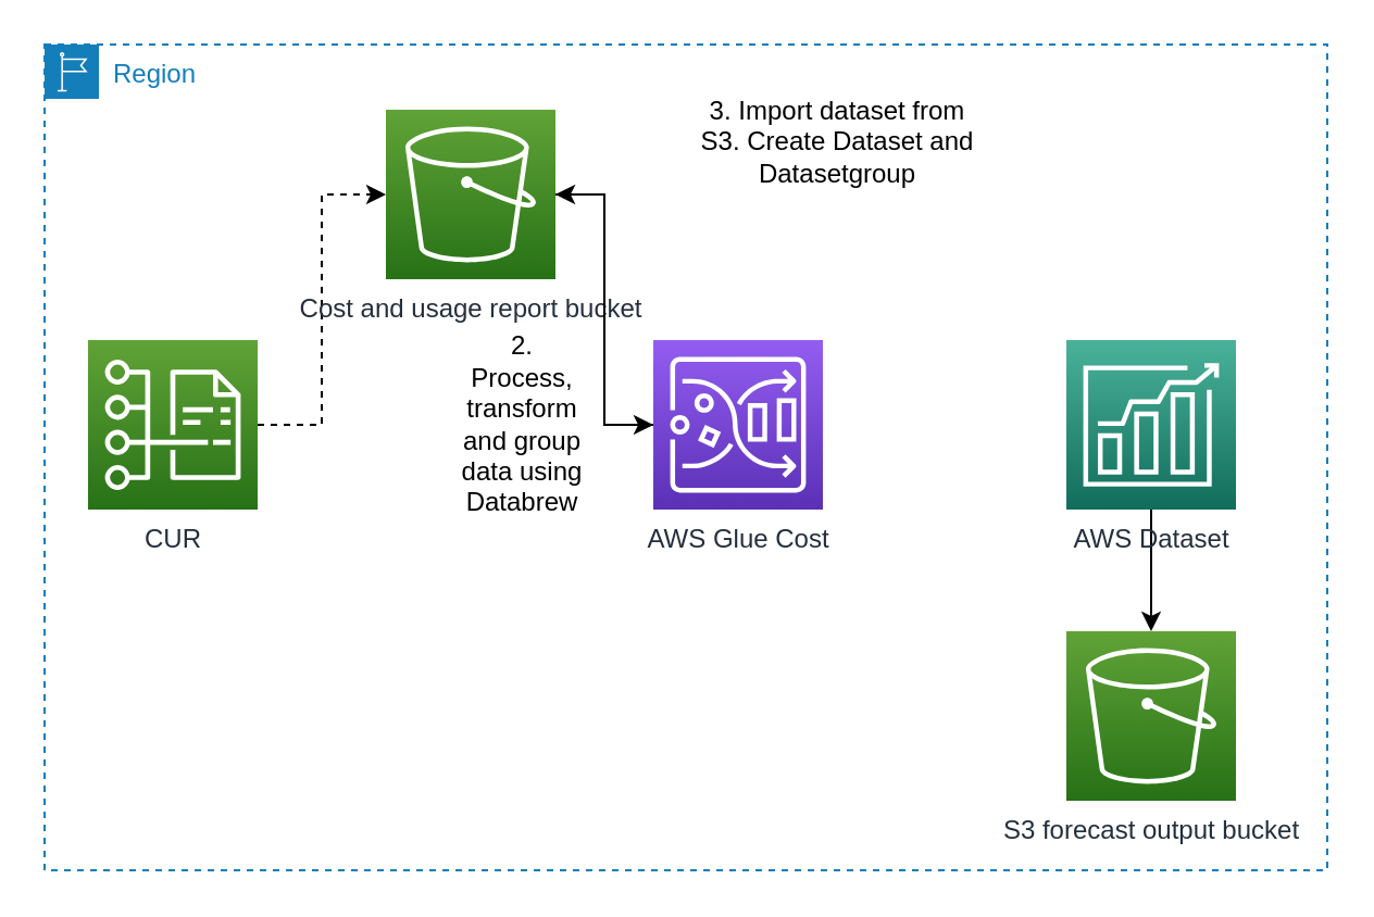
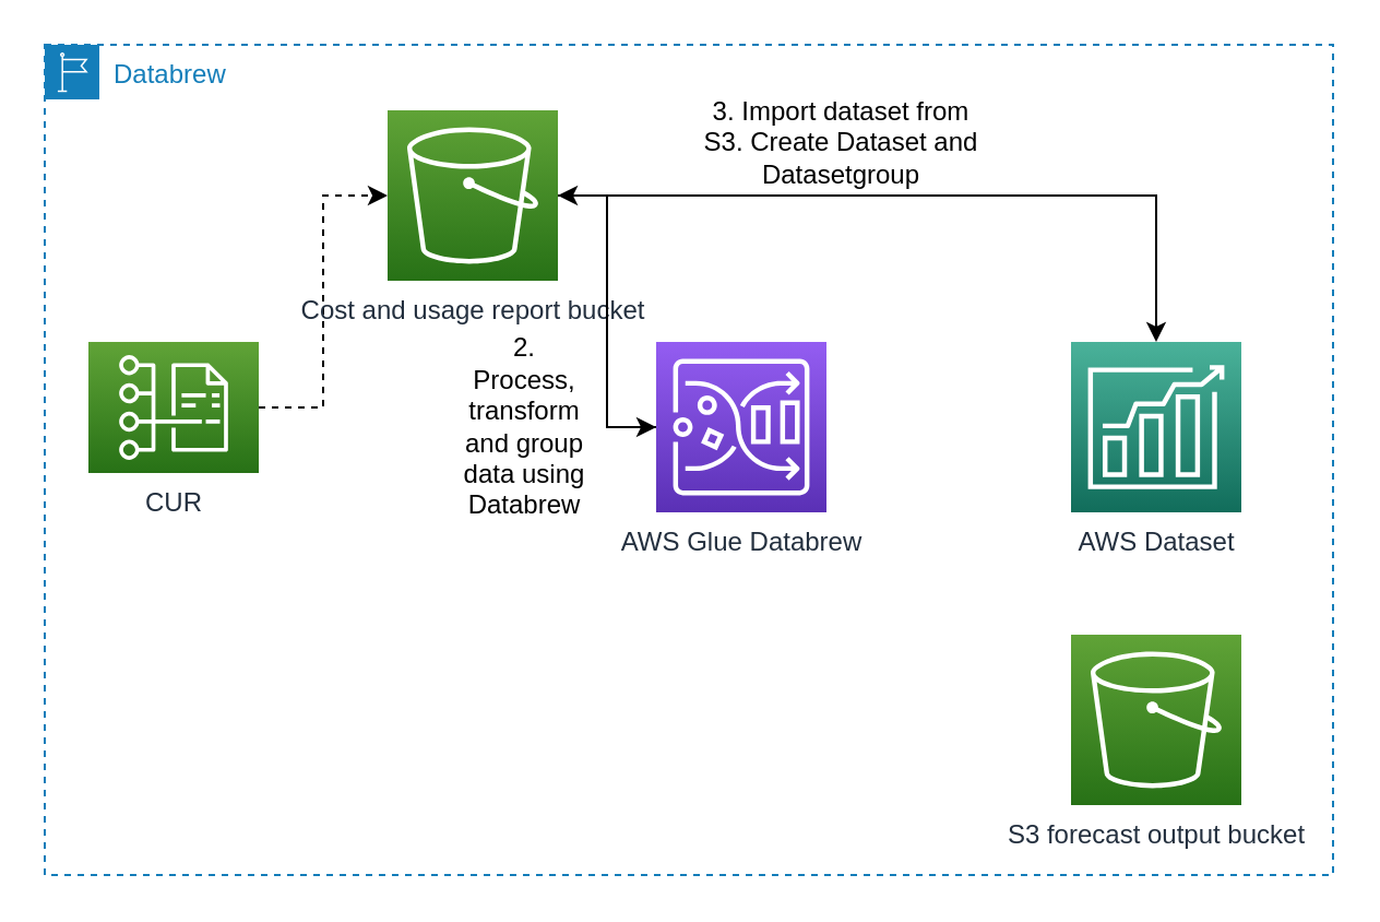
  <mxCell id="0" />
  <mxCell id="1" parent="0" />
- <mxCell id="2" value="Region" style="points=[[0,0],[0.25,0],[0.5,0],[0.75,0],[1,0],[1,0.25],[1,0.5],[1,0.75],[1,1],[0.75,1],[0.5,1],[0.25,1],[0,1],[0,0.75],[0,0.5],[0,0.25]];outlineConnect=0;gradientColor=none;html=1;whiteSpace=wrap;fontSize=12;fontStyle=0;shape=mxgraph.aws4.group;grIcon=mxgraph.aws4.group_region;strokeColor=#147EBA;fillColor=none;verticalAlign=top;align=left;spacingLeft=30;fontColor=#147EBA;dashed=1;" vertex="1" parent="1"><mxGeometry x="20" y="20" width="590" height="380" as="geometry" /></mxCell>
+ <mxCell id="2" value="Databrew" style="points=[[0,0],[0.25,0],[0.5,0],[0.75,0],[1,0],[1,0.25],[1,0.5],[1,0.75],[1,1],[0.75,1],[0.5,1],[0.25,1],[0,1],[0,0.75],[0,0.5],[0,0.25]];outlineConnect=0;gradientColor=none;html=1;whiteSpace=wrap;fontSize=12;fontStyle=0;shape=mxgraph.aws4.group;grIcon=mxgraph.aws4.group_region;strokeColor=#147EBA;fillColor=none;verticalAlign=top;align=left;spacingLeft=30;fontColor=#147EBA;dashed=1;" vertex="1" parent="1"><mxGeometry x="20" y="20" width="590" height="380" as="geometry" /></mxCell>
  <mxCell id="3" style="edgeStyle=orthogonalEdgeStyle;rounded=0;orthogonalLoop=1;jettySize=auto;html=1;entryX=0;entryY=0.5;entryDx=0;entryDy=0;entryPerimeter=0;dashed=1;" edge="1" parent="1" source="4" target="7"><mxGeometry relative="1" as="geometry" /></mxCell>
- <mxCell id="4" value="CUR" style="sketch=0;points=[[0,0,0],[0.25,0,0],[0.5,0,0],[0.75,0,0],[1,0,0],[0,1,0],[0.25,1,0],[0.5,1,0],[0.75,1,0],[1,1,0],[0,0.25,0],[0,0.5,0],[0,0.75,0],[1,0.25,0],[1,0.5,0],[1,0.75,0]];outlineConnect=0;fontColor=#232F3E;gradientColor=#60A337;gradientDirection=north;fillColor=#277116;strokeColor=#ffffff;dashed=0;verticalLabelPosition=bottom;verticalAlign=top;align=center;html=1;fontSize=12;fontStyle=0;aspect=fixed;shape=mxgraph.aws4.resourceIcon;resIcon=mxgraph.aws4.cost_and_usage_report;" vertex="1" parent="1"><mxGeometry x="40" y="156" width="78" height="78" as="geometry" /></mxCell>
+ <mxCell id="4" value="CUR" style="sketch=0;points=[[0,0,0],[0.25,0,0],[0.5,0,0],[0.75,0,0],[1,0,0],[0,1,0],[0.25,1,0],[0.5,1,0],[0.75,1,0],[1,1,0],[0,0.25,0],[0,0.5,0],[0,0.75,0],[1,0.25,0],[1,0.5,0],[1,0.75,0]];outlineConnect=0;fontColor=#232F3E;gradientColor=#60A337;gradientDirection=north;fillColor=#277116;strokeColor=#ffffff;dashed=0;verticalLabelPosition=bottom;verticalAlign=top;align=center;html=1;fontSize=12;fontStyle=0;aspect=fixed;shape=mxgraph.aws4.resourceIcon;resIcon=mxgraph.aws4.cost_and_usage_report;" vertex="1" parent="1"><mxGeometry x="40" y="156" width="78" height="60" as="geometry" /></mxCell>
  <mxCell id="5" style="edgeStyle=orthogonalEdgeStyle;rounded=0;orthogonalLoop=1;jettySize=auto;html=1;entryX=0;entryY=0.5;entryDx=0;entryDy=0;entryPerimeter=0;" edge="1" parent="1" source="7" target="9"><mxGeometry relative="1" as="geometry" /></mxCell>
+ <mxCell id="6" style="edgeStyle=orthogonalEdgeStyle;rounded=0;orthogonalLoop=1;jettySize=auto;html=1;entryX=0.5;entryY=0;entryDx=0;entryDy=0;entryPerimeter=0;" edge="1" parent="1" source="7" target="11"><mxGeometry relative="1" as="geometry" /></mxCell>
  <mxCell id="7" value="&lt;div&gt;Cost and usage report bucket&lt;/div&gt;&lt;div&gt;&lt;br&gt;&lt;/div&gt;" style="sketch=0;points=[[0,0,0],[0.25,0,0],[0.5,0,0],[0.75,0,0],[1,0,0],[0,1,0],[0.25,1,0],[0.5,1,0],[0.75,1,0],[1,1,0],[0,0.25,0],[0,0.5,0],[0,0.75,0],[1,0.25,0],[1,0.5,0],[1,0.75,0]];outlineConnect=0;fontColor=#232F3E;gradientColor=#60A337;gradientDirection=north;fillColor=#277116;strokeColor=#ffffff;dashed=0;verticalLabelPosition=bottom;verticalAlign=top;align=center;html=1;fontSize=12;fontStyle=0;aspect=fixed;shape=mxgraph.aws4.resourceIcon;resIcon=mxgraph.aws4.s3;" vertex="1" parent="1"><mxGeometry x="177" y="50" width="78" height="78" as="geometry" /></mxCell>
  <mxCell id="8" style="edgeStyle=orthogonalEdgeStyle;rounded=0;orthogonalLoop=1;jettySize=auto;html=1;entryX=1;entryY=0.5;entryDx=0;entryDy=0;entryPerimeter=0;" edge="1" parent="1" source="9" target="7"><mxGeometry relative="1" as="geometry" /></mxCell>
- <mxCell id="9" value="AWS Glue Cost" style="sketch=0;points=[[0,0,0],[0.25,0,0],[0.5,0,0],[0.75,0,0],[1,0,0],[0,1,0],[0.25,1,0],[0.5,1,0],[0.75,1,0],[1,1,0],[0,0.25,0],[0,0.5,0],[0,0.75,0],[1,0.25,0],[1,0.5,0],[1,0.75,0]];outlineConnect=0;fontColor=#232F3E;gradientColor=#945DF2;gradientDirection=north;fillColor=#5A30B5;strokeColor=#ffffff;dashed=0;verticalLabelPosition=bottom;verticalAlign=top;align=center;html=1;fontSize=12;fontStyle=0;aspect=fixed;shape=mxgraph.aws4.resourceIcon;resIcon=mxgraph.aws4.glue_databrew;" vertex="1" parent="1"><mxGeometry x="300" y="156" width="78" height="78" as="geometry" /></mxCell>
- <mxCell id="10" value="" style="edgeStyle=orthogonalEdgeStyle;rounded=0;orthogonalLoop=1;jettySize=auto;html=1;" edge="1" parent="1" source="11" target="12"><mxGeometry relative="1" as="geometry" /></mxCell>
+ <mxCell id="9" value="AWS Glue Databrew" style="sketch=0;points=[[0,0,0],[0.25,0,0],[0.5,0,0],[0.75,0,0],[1,0,0],[0,1,0],[0.25,1,0],[0.5,1,0],[0.75,1,0],[1,1,0],[0,0.25,0],[0,0.5,0],[0,0.75,0],[1,0.25,0],[1,0.5,0],[1,0.75,0]];outlineConnect=0;fontColor=#232F3E;gradientColor=#945DF2;gradientDirection=north;fillColor=#5A30B5;strokeColor=#ffffff;dashed=0;verticalLabelPosition=bottom;verticalAlign=top;align=center;html=1;fontSize=12;fontStyle=0;aspect=fixed;shape=mxgraph.aws4.resourceIcon;resIcon=mxgraph.aws4.glue_databrew;" vertex="1" parent="1"><mxGeometry x="300" y="156" width="78" height="78" as="geometry" /></mxCell>
  <mxCell id="11" value="AWS Dataset" style="sketch=0;points=[[0,0,0],[0.25,0,0],[0.5,0,0],[0.75,0,0],[1,0,0],[0,1,0],[0.25,1,0],[0.5,1,0],[0.75,1,0],[1,1,0],[0,0.25,0],[0,0.5,0],[0,0.75,0],[1,0.25,0],[1,0.5,0],[1,0.75,0]];outlineConnect=0;fontColor=#232F3E;gradientColor=#4AB29A;gradientDirection=north;fillColor=#116D5B;strokeColor=#ffffff;dashed=0;verticalLabelPosition=bottom;verticalAlign=top;align=center;html=1;fontSize=12;fontStyle=0;aspect=fixed;shape=mxgraph.aws4.resourceIcon;resIcon=mxgraph.aws4.forecast;" vertex="1" parent="1"><mxGeometry x="490" y="156" width="78" height="78" as="geometry" /></mxCell>
  <mxCell id="12" value="S3 forecast output bucket" style="sketch=0;points=[[0,0,0],[0.25,0,0],[0.5,0,0],[0.75,0,0],[1,0,0],[0,1,0],[0.25,1,0],[0.5,1,0],[0.75,1,0],[1,1,0],[0,0.25,0],[0,0.5,0],[0,0.75,0],[1,0.25,0],[1,0.5,0],[1,0.75,0]];outlineConnect=0;fontColor=#232F3E;gradientColor=#60A337;gradientDirection=north;fillColor=#277116;strokeColor=#ffffff;dashed=0;verticalLabelPosition=bottom;verticalAlign=top;align=center;html=1;fontSize=12;fontStyle=0;aspect=fixed;shape=mxgraph.aws4.resourceIcon;resIcon=mxgraph.aws4.s3;" vertex="1" parent="1"><mxGeometry x="490" y="290" width="78" height="78" as="geometry" /></mxCell>
  <mxCell id="13" value="2. Process, transform and group data using Databrew" style="text;html=1;strokeColor=none;fillColor=none;align=center;verticalAlign=middle;whiteSpace=wrap;rounded=0;" vertex="1" parent="1"><mxGeometry x="210" y="180" width="60" height="30" as="geometry" /></mxCell>
  <mxCell id="14" value="3. Import dataset from S3. Create Dataset and Datasetgroup" style="text;html=1;strokeColor=none;fillColor=none;align=center;verticalAlign=middle;whiteSpace=wrap;rounded=0;" vertex="1" parent="1"><mxGeometry x="320" y="50" width="130" height="30" as="geometry" /></mxCell>
